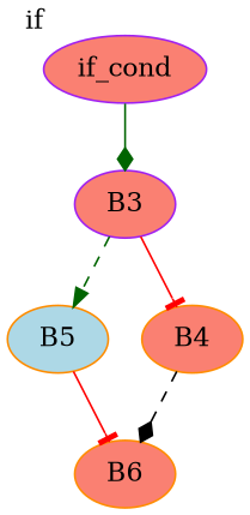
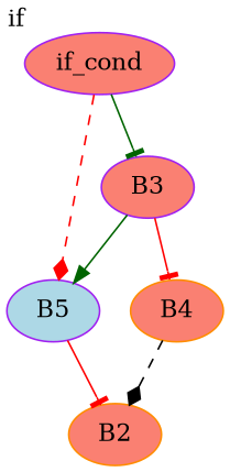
  strict digraph {
    node [color=darkorange fillcolor=salmon style=filled]
    edge [arrowhead=diamond color=red style=solid]
    if_cond [color=purple xlabel=if]
    B3 [color=purple]
-   B5 [fillcolor=lightblue]
+   B5 [color=purple fillcolor=lightblue]
    B4
-   B6
-   if_cond -> B3 [color=darkgreen cond=true]
-   B3 -> B5 [arrowhead=normal color=darkgreen cond=true style=dashed]
+   B6 [label=B2]
+   if_cond -> B3 [arrowhead=tee color=darkgreen cond=true]
+   if_cond -> B5 [cond=false style=dashed]
+   B3 -> B5 [arrowhead=normal color=darkgreen cond=true]
    B3 -> B4 [arrowhead=tee cond=false]
    B5 -> B6 [arrowhead=tee]
    B4 -> B6 [style=dashed color=""]
  }
